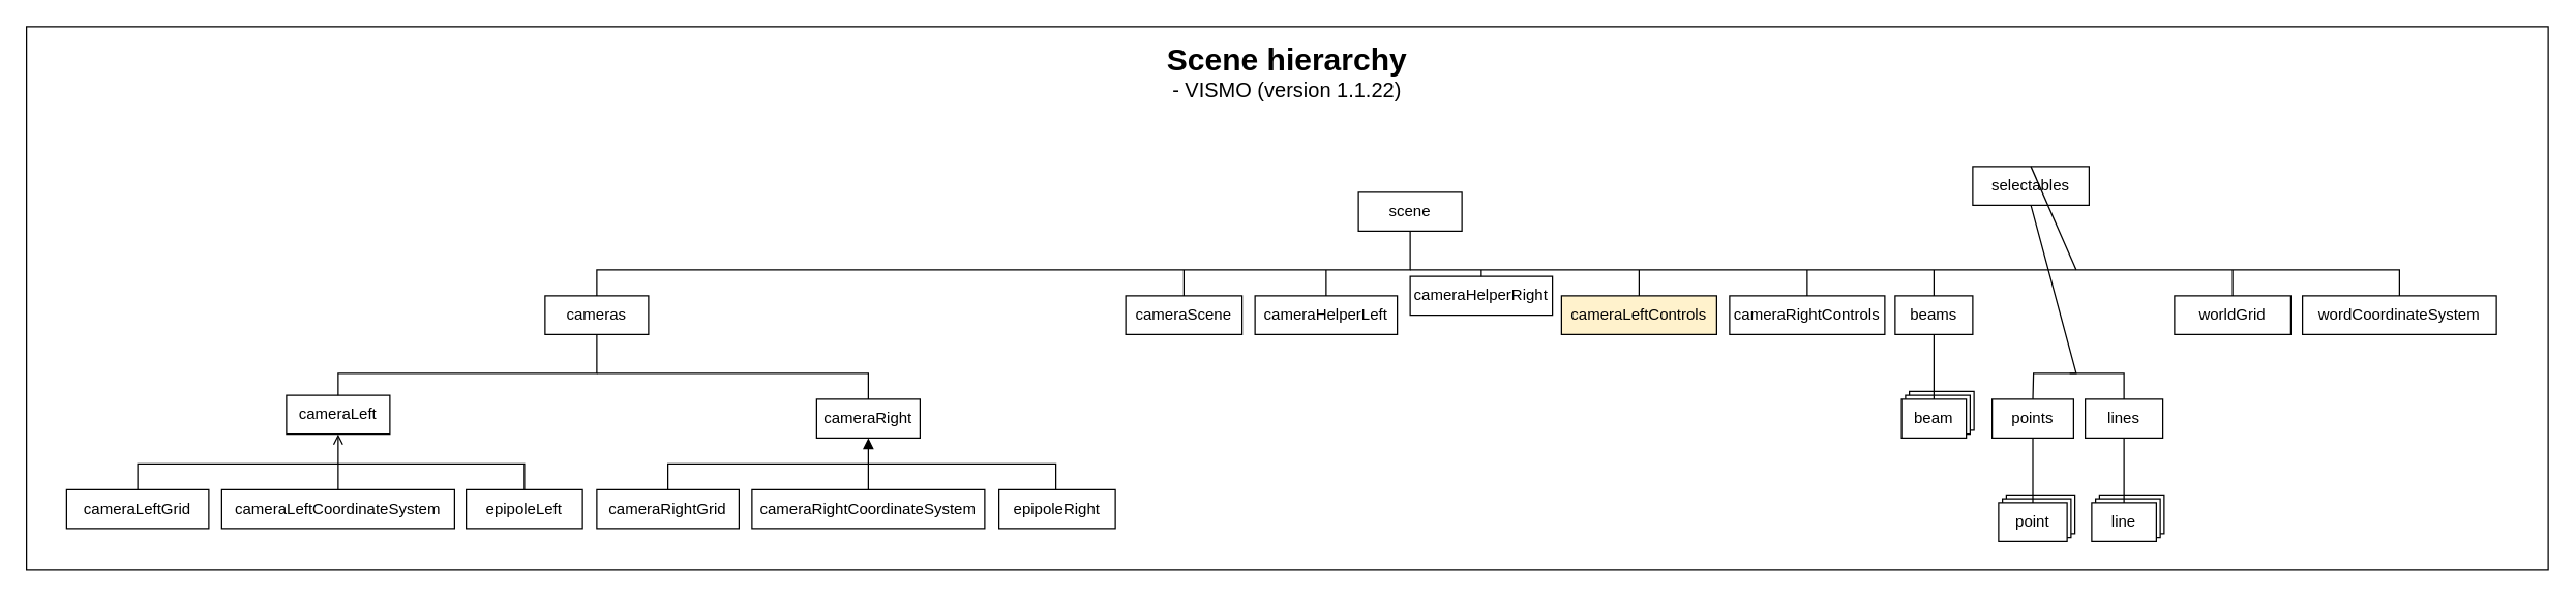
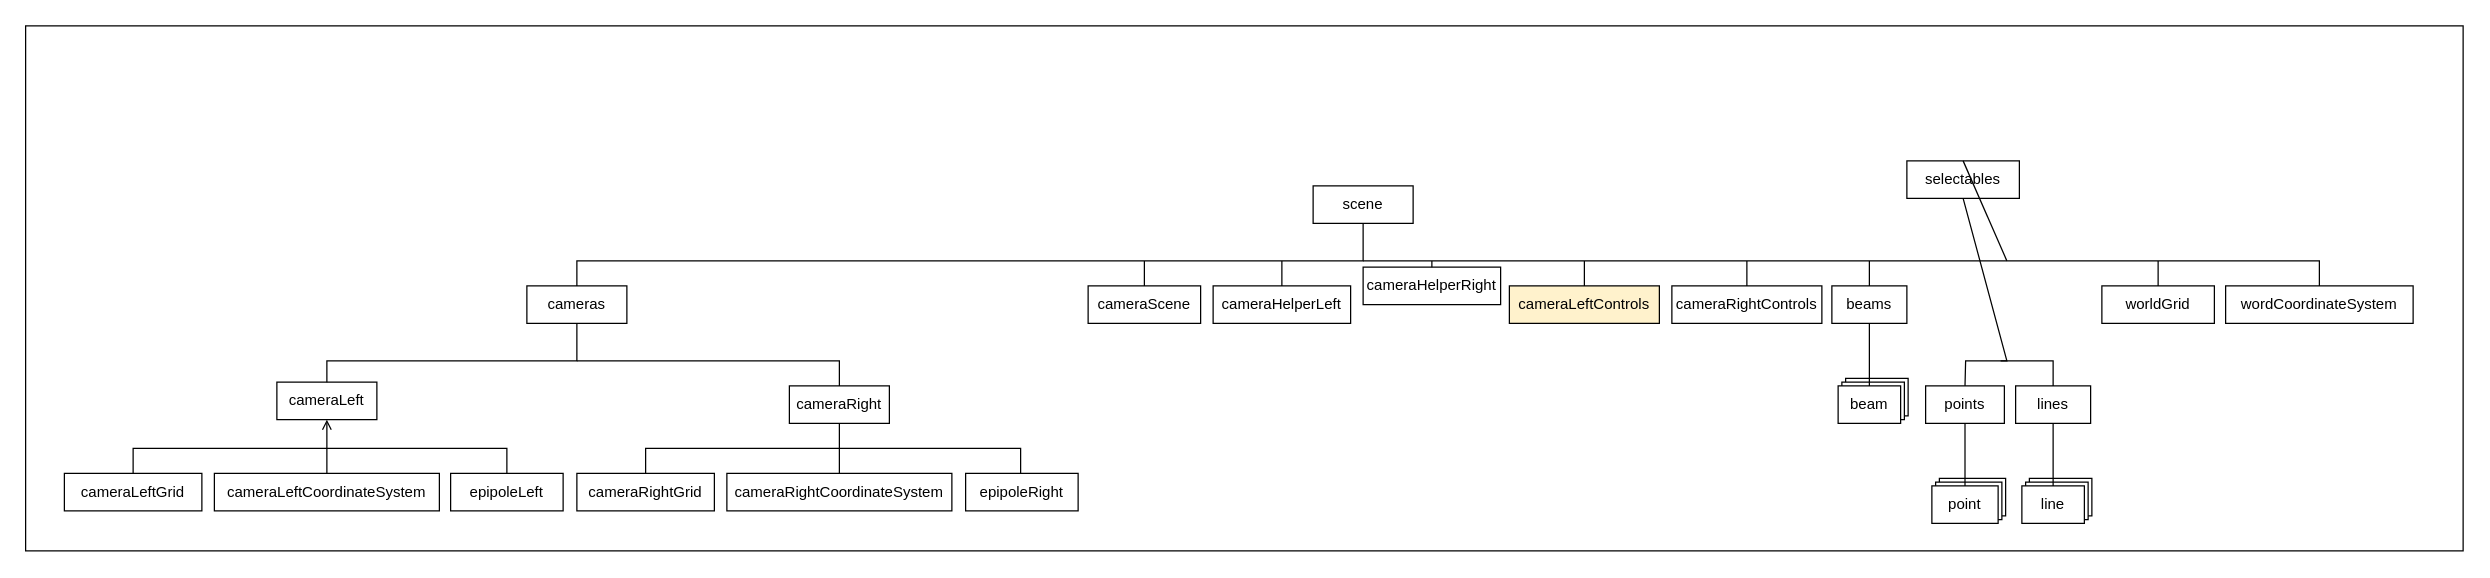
  <mxCell id="0" />
  <mxCell id="1" parent="0" />
  <mxCell id="2" value="" style="rounded=0;whiteSpace=wrap;html=1;" parent="1" vertex="1"><mxGeometry x="20" y="20" width="1950" height="420" as="geometry" /></mxCell>
  <mxCell id="3" value="" style="rounded=0;whiteSpace=wrap;html=1;" vertex="1" parent="1"><mxGeometry x="1476" y="302" width="50" height="30" as="geometry" /></mxCell>
  <mxCell id="4" value="" style="rounded=0;whiteSpace=wrap;html=1;" vertex="1" parent="1"><mxGeometry x="1473" y="305" width="50" height="30" as="geometry" /></mxCell>
  <mxCell id="5" value="" style="rounded=0;whiteSpace=wrap;html=1;" parent="1" vertex="1"><mxGeometry x="1623" y="382" width="50" height="30" as="geometry" /></mxCell>
  <mxCell id="6" value="" style="rounded=0;whiteSpace=wrap;html=1;" parent="1" vertex="1"><mxGeometry x="1620" y="385" width="50" height="30" as="geometry" /></mxCell>
  <mxCell id="7" value="" style="rounded=0;whiteSpace=wrap;html=1;" parent="1" vertex="1"><mxGeometry x="1551" y="382" width="53" height="30" as="geometry" /></mxCell>
  <mxCell id="8" value="" style="rounded=0;whiteSpace=wrap;html=1;" parent="1" vertex="1"><mxGeometry x="1548" y="385" width="53" height="30" as="geometry" /></mxCell>
- <mxCell id="9" value="&lt;div&gt;&lt;font size=&quot;1&quot;&gt;&lt;b&gt;&lt;font style=&quot;font-size: 24px;&quot;&gt;Scene hierarchy&lt;br&gt;&lt;/font&gt;&lt;/b&gt;&lt;/font&gt;&lt;/div&gt;&lt;div style=&quot;font-size: 16px;&quot;&gt;&lt;font style=&quot;font-size: 16px;&quot;&gt;- VISMO &lt;font style=&quot;font-size: 16px;&quot;&gt;(version 1.1.22)&lt;/font&gt;&lt;/font&gt;&lt;/div&gt;" style="text;html=1;strokeColor=none;fillColor=none;align=center;verticalAlign=middle;whiteSpace=wrap;rounded=0;" parent="1" vertex="1"><mxGeometry x="850" y="20" width="290" height="70" as="geometry" /></mxCell>
  <mxCell id="10" value="scene" style="rounded=0;whiteSpace=wrap;html=1;" parent="1" vertex="1"><mxGeometry x="1050" y="148" width="80" height="30" as="geometry" /></mxCell>
  <mxCell id="11" value="cameras" style="rounded=0;whiteSpace=wrap;html=1;" parent="1" vertex="1"><mxGeometry x="421" y="228" width="80" height="30" as="geometry" /></mxCell>
  <mxCell id="12" value="cameraScene" style="rounded=0;whiteSpace=wrap;html=1;" parent="1" vertex="1"><mxGeometry x="870" y="228" width="90" height="30" as="geometry" /></mxCell>
  <mxCell id="13" value="cameraHelperRight" style="rounded=0;whiteSpace=wrap;html=1;" parent="1" vertex="1"><mxGeometry x="1090" y="213" width="110" height="30" as="geometry" /></mxCell>
  <mxCell id="14" value="cameraHelperLeft" style="rounded=0;whiteSpace=wrap;html=1;" parent="1" vertex="1"><mxGeometry x="970" y="228" width="110" height="30" as="geometry" /></mxCell>
  <mxCell id="15" value="cameraLeftControls" style="rounded=0;whiteSpace=wrap;html=1;fillColor=#fff2cc;" parent="1" vertex="1"><mxGeometry x="1207" y="228" width="120" height="30" as="geometry" /></mxCell>
  <mxCell id="16" value="cameraRightControls" style="rounded=0;whiteSpace=wrap;html=1;" parent="1" vertex="1"><mxGeometry x="1337" y="228" width="120" height="30" as="geometry" /></mxCell>
  <mxCell id="17" value="selectables" style="rounded=0;whiteSpace=wrap;html=1;" parent="1" vertex="1"><mxGeometry x="1525" y="128" width="90" height="30" as="geometry" /></mxCell>
  <mxCell id="18" value="worldGrid" style="rounded=0;whiteSpace=wrap;html=1;" parent="1" vertex="1"><mxGeometry x="1681" y="228" width="90" height="30" as="geometry" /></mxCell>
  <mxCell id="19" value="wordCoordinateSystem" style="rounded=0;whiteSpace=wrap;html=1;" parent="1" vertex="1"><mxGeometry x="1780" y="228" width="150" height="30" as="geometry" /></mxCell>
  <mxCell id="20" value="cameraLeft" style="rounded=0;whiteSpace=wrap;html=1;" parent="1" vertex="1"><mxGeometry x="221" y="305" width="80" height="30" as="geometry" /></mxCell>
  <mxCell id="21" value="cameraRight" style="rounded=0;whiteSpace=wrap;html=1;" parent="1" vertex="1"><mxGeometry x="631" y="308" width="80" height="30" as="geometry" /></mxCell>
  <mxCell id="22" value="cameraRightGrid" style="rounded=0;whiteSpace=wrap;html=1;" parent="1" vertex="1"><mxGeometry x="461" y="378" width="110" height="30" as="geometry" /></mxCell>
  <mxCell id="23" value="cameraLeftCoordinateSystem" style="rounded=0;whiteSpace=wrap;html=1;" parent="1" vertex="1"><mxGeometry x="171" y="378" width="180" height="30" as="geometry" /></mxCell>
  <mxCell id="24" value="cameraLeftGrid" style="rounded=0;whiteSpace=wrap;html=1;" parent="1" vertex="1"><mxGeometry x="51" y="378" width="110" height="30" as="geometry" /></mxCell>
  <mxCell id="25" value="cameraRightCoordinateSystem" style="rounded=0;whiteSpace=wrap;html=1;" parent="1" vertex="1"><mxGeometry x="581" y="378" width="180" height="30" as="geometry" /></mxCell>
  <mxCell id="26" value="points" style="rounded=0;whiteSpace=wrap;html=1;" parent="1" vertex="1"><mxGeometry x="1540" y="308" width="63" height="30" as="geometry" /></mxCell>
  <mxCell id="27" value="line" style="rounded=0;whiteSpace=wrap;html=1;" parent="1" vertex="1"><mxGeometry x="1617" y="388" width="50" height="30" as="geometry" /></mxCell>
  <mxCell id="28" value="point" style="rounded=0;whiteSpace=wrap;html=1;" parent="1" vertex="1"><mxGeometry x="1545" y="388" width="53" height="30" as="geometry" /></mxCell>
  <mxCell id="29" value="lines" style="rounded=0;whiteSpace=wrap;html=1;" parent="1" vertex="1"><mxGeometry x="1612" y="308" width="60" height="30" as="geometry" /></mxCell>
  <mxCell id="30" value="" style="endArrow=none;html=1;rounded=0;entryX=0.5;entryY=0;entryDx=0;entryDy=0;" parent="1" target="11" edge="1"><mxGeometry width="50" height="50" relative="1" as="geometry"><mxPoint x="1090" y="178" as="sourcePoint" /><mxPoint x="1190" y="238" as="targetPoint" /><Array as="points"><mxPoint x="1090" y="208" /><mxPoint x="461" y="208" /></Array></mxGeometry></mxCell>
  <mxCell id="31" value="" style="endArrow=none;html=1;rounded=0;exitX=0.5;exitY=0;exitDx=0;exitDy=0;" parent="1" source="12" edge="1"><mxGeometry width="50" height="50" relative="1" as="geometry"><mxPoint x="1110" y="288" as="sourcePoint" /><mxPoint x="915" y="208" as="targetPoint" /></mxGeometry></mxCell>
  <mxCell id="32" value="" style="endArrow=none;html=1;rounded=0;entryX=0.5;entryY=0;entryDx=0;entryDy=0;" parent="1" target="14" edge="1"><mxGeometry width="50" height="50" relative="1" as="geometry"><mxPoint x="1025" y="208" as="sourcePoint" /><mxPoint x="1070" y="238" as="targetPoint" /></mxGeometry></mxCell>
  <mxCell id="33" value="" style="endArrow=none;html=1;rounded=0;exitX=0.5;exitY=0;exitDx=0;exitDy=0;" parent="1" source="19" edge="1"><mxGeometry width="50" height="50" relative="1" as="geometry"><mxPoint x="1090" y="288" as="sourcePoint" /><mxPoint x="1090" y="208" as="targetPoint" /><Array as="points"><mxPoint x="1855" y="208" /></Array></mxGeometry></mxCell>
  <mxCell id="34" value="" style="endArrow=none;html=1;rounded=0;entryX=0.5;entryY=0;entryDx=0;entryDy=0;" parent="1" target="18" edge="1"><mxGeometry width="50" height="50" relative="1" as="geometry"><mxPoint x="1726" y="208" as="sourcePoint" /><mxPoint x="1520" y="308" as="targetPoint" /></mxGeometry></mxCell>
  <mxCell id="35" value="" style="endArrow=none;html=1;rounded=0;entryX=0.5;entryY=0;entryDx=0;entryDy=0;" parent="1" target="17" edge="1"><mxGeometry width="50" height="50" relative="1" as="geometry"><mxPoint x="1605" y="208" as="sourcePoint" /><mxPoint x="1736" y="238" as="targetPoint" /></mxGeometry></mxCell>
  <mxCell id="36" value="" style="endArrow=none;html=1;rounded=0;entryX=0.5;entryY=0;entryDx=0;entryDy=0;" parent="1" target="16" edge="1"><mxGeometry width="50" height="50" relative="1" as="geometry"><mxPoint x="1397" y="208" as="sourcePoint" /><mxPoint x="1545" y="238" as="targetPoint" /></mxGeometry></mxCell>
  <mxCell id="37" value="" style="endArrow=none;html=1;rounded=0;entryX=0.5;entryY=0;entryDx=0;entryDy=0;" parent="1" target="15" edge="1"><mxGeometry width="50" height="50" relative="1" as="geometry"><mxPoint x="1267" y="208" as="sourcePoint" /><mxPoint x="1407" y="238" as="targetPoint" /></mxGeometry></mxCell>
  <mxCell id="38" value="" style="endArrow=none;html=1;rounded=0;entryX=0.5;entryY=0;entryDx=0;entryDy=0;" parent="1" target="13" edge="1"><mxGeometry width="50" height="50" relative="1" as="geometry"><mxPoint x="1145" y="208" as="sourcePoint" /><mxPoint x="1277" y="238" as="targetPoint" /></mxGeometry></mxCell>
  <mxCell id="39" value="" style="endArrow=none;html=1;rounded=0;entryX=0.5;entryY=0;entryDx=0;entryDy=0;exitX=0.5;exitY=1;exitDx=0;exitDy=0;" parent="1" source="17" target="26" edge="1"><mxGeometry width="50" height="50" relative="1" as="geometry"><mxPoint x="1615" y="218" as="sourcePoint" /><mxPoint x="1615" y="238" as="targetPoint" /><Array as="points"><mxPoint x="1605" y="288" /><mxPoint x="1572" y="288" /></Array></mxGeometry></mxCell>
  <mxCell id="40" value="" style="endArrow=none;html=1;rounded=0;exitX=0.5;exitY=0;exitDx=0;exitDy=0;" parent="1" source="29" edge="1"><mxGeometry width="50" height="50" relative="1" as="geometry"><mxPoint x="1560" y="348" as="sourcePoint" /><mxPoint x="1600" y="288" as="targetPoint" /><Array as="points"><mxPoint x="1642" y="288" /></Array></mxGeometry></mxCell>
  <mxCell id="41" value="" style="endArrow=none;html=1;rounded=0;entryX=0.5;entryY=1;entryDx=0;entryDy=0;exitX=0.5;exitY=0;exitDx=0;exitDy=0;" parent="1" source="28" target="26" edge="1"><mxGeometry width="50" height="50" relative="1" as="geometry"><mxPoint x="1570" y="378" as="sourcePoint" /><mxPoint x="1620" y="328" as="targetPoint" /></mxGeometry></mxCell>
  <mxCell id="42" value="" style="endArrow=none;html=1;rounded=0;entryX=0.5;entryY=1;entryDx=0;entryDy=0;exitX=0.5;exitY=0;exitDx=0;exitDy=0;" parent="1" source="27" target="29" edge="1"><mxGeometry width="50" height="50" relative="1" as="geometry"><mxPoint x="1581.5" y="398" as="sourcePoint" /><mxPoint x="1581.5" y="348" as="targetPoint" /></mxGeometry></mxCell>
  <mxCell id="43" value="" style="endArrow=none;html=1;rounded=0;entryX=0.5;entryY=1;entryDx=0;entryDy=0;exitX=0.5;exitY=0;exitDx=0;exitDy=0;" parent="1" source="20" target="11" edge="1"><mxGeometry width="50" height="50" relative="1" as="geometry"><mxPoint x="451" y="368" as="sourcePoint" /><mxPoint x="501" y="318" as="targetPoint" /><Array as="points"><mxPoint x="261" y="288" /><mxPoint x="461" y="288" /></Array></mxGeometry></mxCell>
  <mxCell id="44" value="" style="endArrow=none;html=1;rounded=0;exitX=0.5;exitY=0;exitDx=0;exitDy=0;" parent="1" source="21" edge="1"><mxGeometry width="50" height="50" relative="1" as="geometry"><mxPoint x="491" y="348" as="sourcePoint" /><mxPoint x="461" y="288" as="targetPoint" /><Array as="points"><mxPoint x="671" y="288" /></Array></mxGeometry></mxCell>
- <mxCell id="45" value="" style="endArrow=block;html=1;rounded=0;exitX=0.5;exitY=0;exitDx=0;exitDy=0;entryX=0.5;entryY=1;entryDx=0;entryDy=0;" parent="1" source="22" target="21" edge="1"><mxGeometry width="50" height="50" relative="1" as="geometry"><mxPoint x="551" y="378" as="sourcePoint" /><mxPoint x="601" y="328" as="targetPoint" /><Array as="points"><mxPoint x="516" y="358" /><mxPoint x="671" y="358" /></Array></mxGeometry></mxCell>
+ <mxCell id="45" value="" style="endArrow=none;html=1;rounded=0;exitX=0.5;exitY=0;exitDx=0;exitDy=0;entryX=0.5;entryY=1;entryDx=0;entryDy=0;" parent="1" source="22" target="21" edge="1"><mxGeometry width="50" height="50" relative="1" as="geometry"><mxPoint x="551" y="378" as="sourcePoint" /><mxPoint x="601" y="328" as="targetPoint" /><Array as="points"><mxPoint x="516" y="358" /><mxPoint x="671" y="358" /></Array></mxGeometry></mxCell>
  <mxCell id="46" value="beams" style="rounded=0;whiteSpace=wrap;html=1;" vertex="1" parent="1"><mxGeometry x="1465" y="228" width="60" height="30" as="geometry" /></mxCell>
  <mxCell id="47" value="beam" style="rounded=0;whiteSpace=wrap;html=1;" vertex="1" parent="1"><mxGeometry x="1470" y="308" width="50" height="30" as="geometry" /></mxCell>
  <mxCell id="48" value="" style="endArrow=none;html=1;rounded=0;entryX=0.5;entryY=1;entryDx=0;entryDy=0;exitX=0.5;exitY=0;exitDx=0;exitDy=0;" edge="1" parent="1" source="47" target="46"><mxGeometry width="50" height="50" relative="1" as="geometry"><mxPoint x="1581.5" y="398" as="sourcePoint" /><mxPoint x="1581.5" y="348" as="targetPoint" /></mxGeometry></mxCell>
  <mxCell id="49" value="" style="endArrow=none;html=1;rounded=0;entryX=0.5;entryY=0;entryDx=0;entryDy=0;" edge="1" parent="1" target="46"><mxGeometry width="50" height="50" relative="1" as="geometry"><mxPoint x="1495" y="208" as="sourcePoint" /><mxPoint x="1505" y="268" as="targetPoint" /></mxGeometry></mxCell>
  <mxCell id="50" value="epipoleRight" style="rounded=0;whiteSpace=wrap;html=1;" vertex="1" parent="1"><mxGeometry x="772" y="378" width="90" height="30" as="geometry" /></mxCell>
  <mxCell id="51" value="" style="endArrow=none;html=1;rounded=0;exitX=0.5;exitY=0;exitDx=0;exitDy=0;" edge="1" parent="1"><mxGeometry width="50" height="50" relative="1" as="geometry"><mxPoint x="816" y="378" as="sourcePoint" /><mxPoint x="671" y="358" as="targetPoint" /><Array as="points"><mxPoint x="816" y="358" /></Array></mxGeometry></mxCell>
  <mxCell id="52" value="" style="endArrow=none;html=1;rounded=0;exitX=0.5;exitY=0;exitDx=0;exitDy=0;" edge="1" parent="1" source="25"><mxGeometry width="50" height="50" relative="1" as="geometry"><mxPoint x="756" y="238" as="sourcePoint" /><mxPoint x="671" y="358" as="targetPoint" /></mxGeometry></mxCell>
  <mxCell id="53" value="epipoleLeft" style="rounded=0;whiteSpace=wrap;html=1;" vertex="1" parent="1"><mxGeometry x="360" y="378" width="90" height="30" as="geometry" /></mxCell>
  <mxCell id="54" value="" style="endArrow=open;html=1;rounded=0;exitX=0.5;exitY=0;exitDx=0;exitDy=0;entryX=0.5;entryY=1;entryDx=0;entryDy=0;" edge="1" parent="1" source="24" target="20"><mxGeometry width="50" height="50" relative="1" as="geometry"><mxPoint x="526" y="388" as="sourcePoint" /><mxPoint x="681" y="348" as="targetPoint" /><Array as="points"><mxPoint x="106" y="358" /><mxPoint x="261" y="358" /></Array></mxGeometry></mxCell>
  <mxCell id="55" value="" style="endArrow=none;html=1;rounded=0;exitX=0.5;exitY=0;exitDx=0;exitDy=0;" edge="1" parent="1" source="23"><mxGeometry width="50" height="50" relative="1" as="geometry"><mxPoint x="681" y="388" as="sourcePoint" /><mxPoint x="261" y="358" as="targetPoint" /></mxGeometry></mxCell>
  <mxCell id="56" value="" style="endArrow=none;html=1;rounded=0;exitX=0.5;exitY=0;exitDx=0;exitDy=0;" edge="1" parent="1" source="53"><mxGeometry width="50" height="50" relative="1" as="geometry"><mxPoint x="271" y="388" as="sourcePoint" /><mxPoint x="261" y="358" as="targetPoint" /><Array as="points"><mxPoint x="405" y="358" /></Array></mxGeometry></mxCell>
